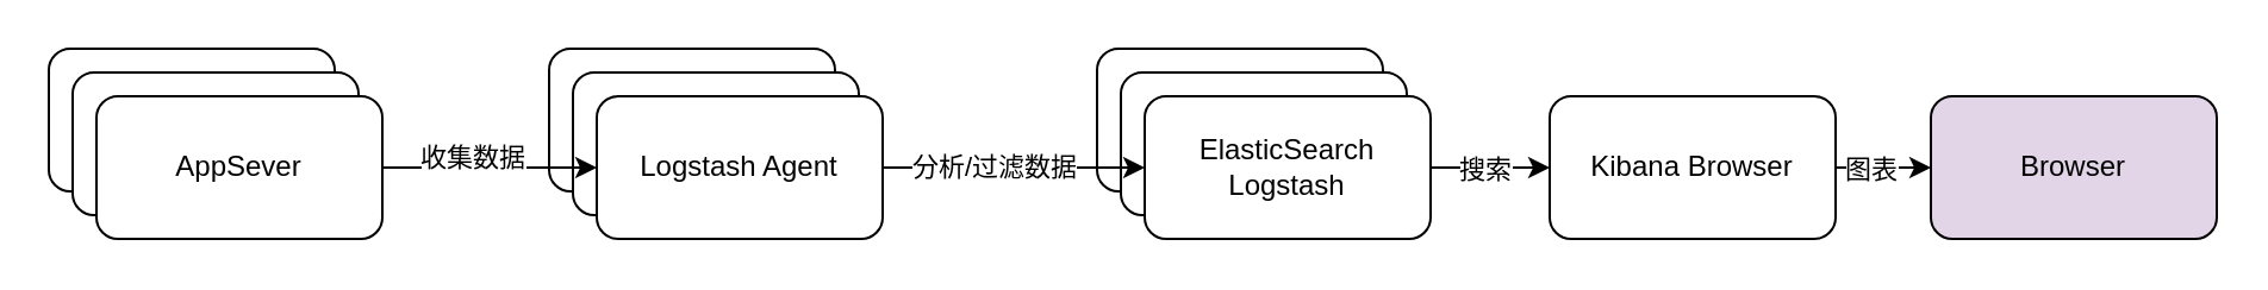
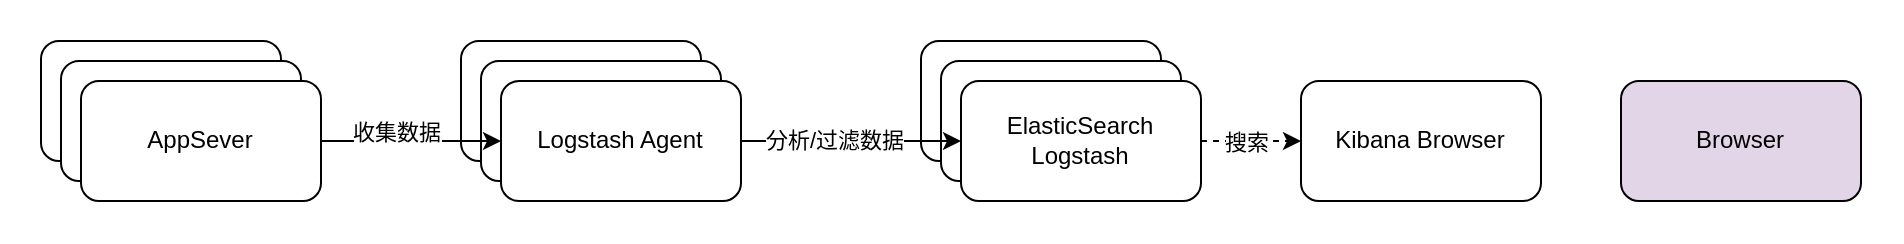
  <mxCell id="0" />
  <mxCell id="1" parent="0" />
  <mxCell id="2" value="" style="group" vertex="1" connectable="0" parent="1"><mxGeometry x="20" y="20" width="140" height="80" as="geometry" /></mxCell>
  <mxCell id="3" value="AppSever" style="rounded=1;whiteSpace=wrap;html=1;" vertex="1" parent="2"><mxGeometry width="120" height="60" as="geometry" /></mxCell>
  <mxCell id="4" value="AppSever" style="rounded=1;whiteSpace=wrap;html=1;" vertex="1" parent="2"><mxGeometry x="10" y="10" width="120" height="60" as="geometry" /></mxCell>
  <mxCell id="5" value="AppSever" style="rounded=1;whiteSpace=wrap;html=1;" vertex="1" parent="2"><mxGeometry x="20" y="20" width="120" height="60" as="geometry" /></mxCell>
  <mxCell id="6" value="" style="group" vertex="1" connectable="0" parent="1"><mxGeometry x="230" y="20" width="140" height="80" as="geometry" /></mxCell>
  <mxCell id="7" value="Logstash Agent" style="rounded=1;whiteSpace=wrap;html=1;" vertex="1" parent="6"><mxGeometry width="120" height="60" as="geometry" /></mxCell>
  <mxCell id="8" value="Logstash Agent" style="rounded=1;whiteSpace=wrap;html=1;" vertex="1" parent="6"><mxGeometry x="10" y="10" width="120" height="60" as="geometry" /></mxCell>
  <mxCell id="9" value="Logstash Agent" style="rounded=1;whiteSpace=wrap;html=1;" vertex="1" parent="6"><mxGeometry x="20" y="20" width="120" height="60" as="geometry" /></mxCell>
  <mxCell id="10" value="" style="group" vertex="1" connectable="0" parent="1"><mxGeometry x="460" y="20" width="140" height="80" as="geometry" /></mxCell>
  <mxCell id="11" value="Logstash Agent" style="rounded=1;whiteSpace=wrap;html=1;" vertex="1" parent="10"><mxGeometry width="120" height="60" as="geometry" /></mxCell>
  <mxCell id="12" value="Logstash Agent" style="rounded=1;whiteSpace=wrap;html=1;" vertex="1" parent="10"><mxGeometry x="10" y="10" width="120" height="60" as="geometry" /></mxCell>
  <mxCell id="13" value="ElasticSearch&lt;br&gt;Logstash" style="rounded=1;whiteSpace=wrap;html=1;" vertex="1" parent="10"><mxGeometry x="20" y="20" width="120" height="60" as="geometry" /></mxCell>
- <mxCell id="14" style="edgeStyle=orthogonalEdgeStyle;rounded=0;orthogonalLoop=1;jettySize=auto;html=1;entryX=0;entryY=0.5;entryDx=0;entryDy=0;" edge="1" parent="1" source="16" target="17"><mxGeometry relative="1" as="geometry" /></mxCell>
- <mxCell id="15" value="图表" style="edgeLabel;html=1;align=center;verticalAlign=middle;resizable=0;points=[];" vertex="1" connectable="0" parent="14"><mxGeometry x="-0.297" relative="1" as="geometry"><mxPoint as="offset" /></mxGeometry></mxCell>
  <mxCell id="16" value="Kibana Browser" style="rounded=1;whiteSpace=wrap;html=1;" vertex="1" parent="1"><mxGeometry x="650" y="40" width="120" height="60" as="geometry" /></mxCell>
  <mxCell id="17" value="Browser" style="rounded=1;whiteSpace=wrap;html=1;fillColor=#e1d5e7;" vertex="1" parent="1"><mxGeometry x="810" y="40" width="120" height="60" as="geometry" /></mxCell>
  <mxCell id="18" style="edgeStyle=orthogonalEdgeStyle;rounded=0;orthogonalLoop=1;jettySize=auto;html=1;" edge="1" parent="1" source="5" target="9"><mxGeometry relative="1" as="geometry"><mxPoint x="190" y="70" as="targetPoint" /><Array as="points" /></mxGeometry></mxCell>
  <mxCell id="19" value="收集数据" style="edgeLabel;html=1;align=center;verticalAlign=middle;resizable=0;points=[];" vertex="1" connectable="0" parent="18"><mxGeometry x="-0.302" y="-1" relative="1" as="geometry"><mxPoint x="6" y="-6" as="offset" /></mxGeometry></mxCell>
  <mxCell id="20" style="edgeStyle=orthogonalEdgeStyle;rounded=0;orthogonalLoop=1;jettySize=auto;html=1;entryX=0;entryY=0.5;entryDx=0;entryDy=0;exitX=1;exitY=0.5;exitDx=0;exitDy=0;" edge="1" parent="1" source="9" target="13"><mxGeometry relative="1" as="geometry"><Array as="points"><mxPoint x="460" y="70" /><mxPoint x="460" y="70" /></Array></mxGeometry></mxCell>
  <mxCell id="21" value="分析/过滤数据" style="edgeLabel;html=1;align=center;verticalAlign=middle;resizable=0;points=[];" vertex="1" connectable="0" parent="20"><mxGeometry x="-0.16" y="1" relative="1" as="geometry"><mxPoint as="offset" /></mxGeometry></mxCell>
- <mxCell id="22" style="edgeStyle=orthogonalEdgeStyle;rounded=0;orthogonalLoop=1;jettySize=auto;html=1;" edge="1" parent="1" source="13" target="16"><mxGeometry relative="1" as="geometry" /></mxCell>
+ <mxCell id="22" style="edgeStyle=orthogonalEdgeStyle;rounded=0;orthogonalLoop=1;jettySize=auto;html=1;dashed=1;" edge="1" parent="1" source="13" target="16"><mxGeometry relative="1" as="geometry" /></mxCell>
  <mxCell id="23" value="搜索" style="edgeLabel;html=1;align=center;verticalAlign=middle;resizable=0;points=[];" vertex="1" connectable="0" parent="22"><mxGeometry x="-0.271" y="-1" relative="1" as="geometry"><mxPoint x="4" y="-1" as="offset" /></mxGeometry></mxCell>
